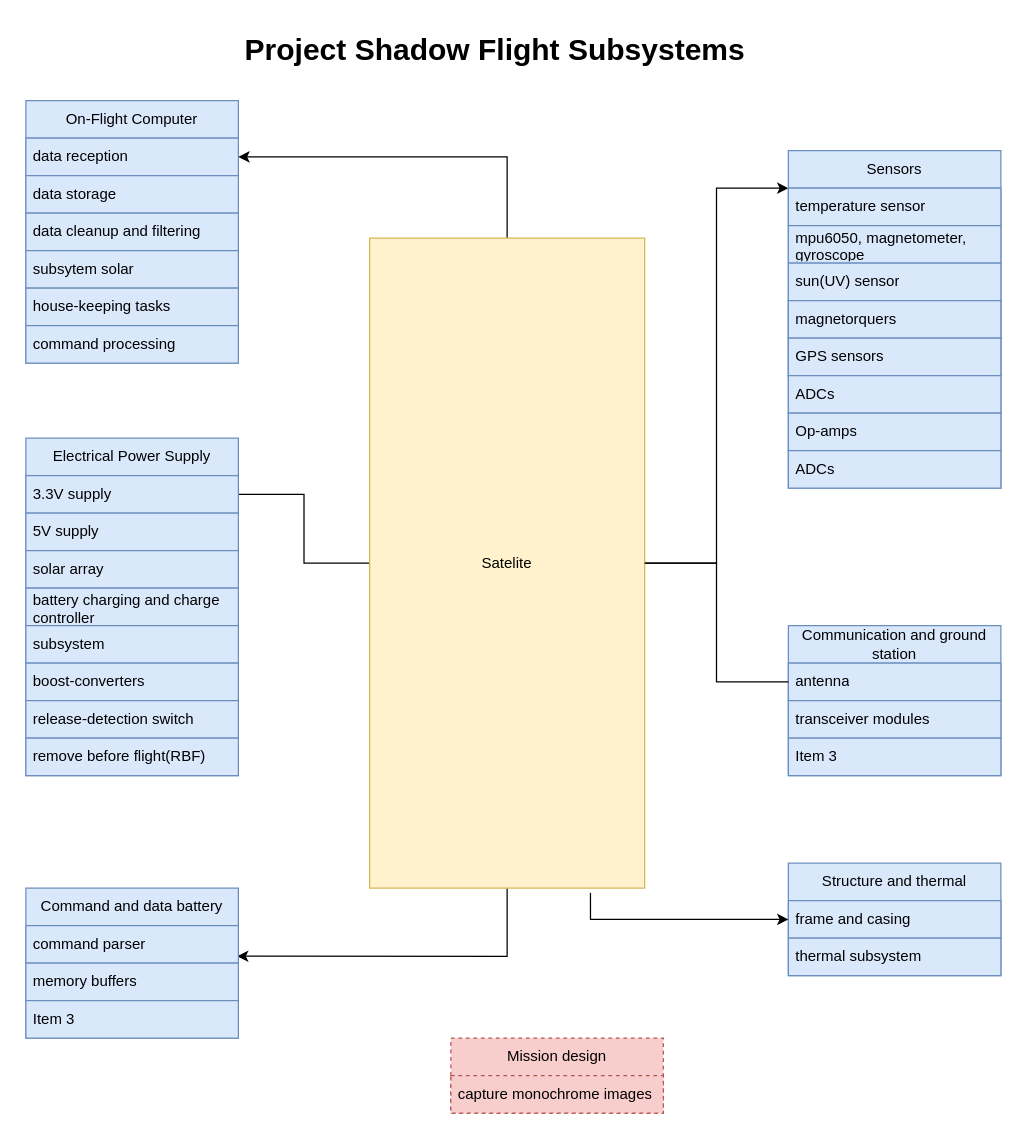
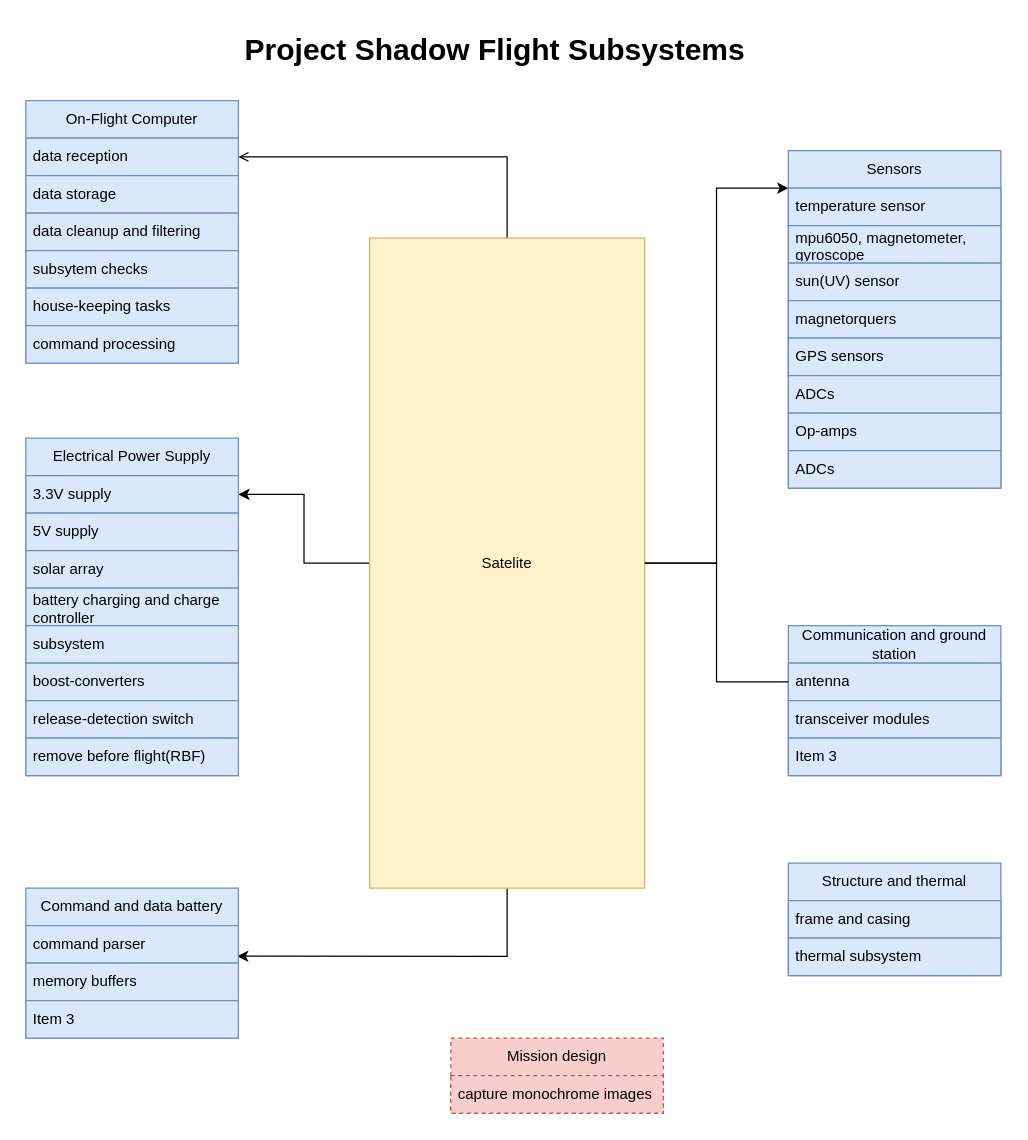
  <mxCell id="0" />
  <mxCell id="1" parent="0" />
  <mxCell id="2" value="" style="whiteSpace=wrap;html=1;rounded=0;fillColor=#dae8fc;strokeColor=#6c8ebf;" vertex="1" parent="1"><mxGeometry x="630" y="240" width="170" height="30" as="geometry" /></mxCell>
  <mxCell id="3" value="" style="whiteSpace=wrap;html=1;rounded=0;fillColor=#dae8fc;strokeColor=#6c8ebf;" vertex="1" parent="1"><mxGeometry x="630" y="270" width="170" height="30" as="geometry" /></mxCell>
  <mxCell id="4" value="" style="whiteSpace=wrap;html=1;rounded=0;fillColor=#dae8fc;strokeColor=#6c8ebf;" vertex="1" parent="1"><mxGeometry x="630" y="300" width="170" height="30" as="geometry" /></mxCell>
  <mxCell id="5" value="" style="whiteSpace=wrap;html=1;rounded=0;fillColor=#dae8fc;strokeColor=#6c8ebf;" vertex="1" parent="1"><mxGeometry x="630" y="330" width="170" height="30" as="geometry" /></mxCell>
  <mxCell id="6" value="" style="whiteSpace=wrap;html=1;rounded=0;fillColor=#dae8fc;strokeColor=#6c8ebf;" vertex="1" parent="1"><mxGeometry x="630" y="360" width="170" height="30" as="geometry" /></mxCell>
  <mxCell id="7" value="" style="whiteSpace=wrap;html=1;rounded=0;fillColor=#dae8fc;strokeColor=#6c8ebf;" vertex="1" parent="1"><mxGeometry x="630" y="240" width="170" height="30" as="geometry" /></mxCell>
  <mxCell id="8" value="" style="whiteSpace=wrap;html=1;rounded=0;fillColor=#dae8fc;strokeColor=#6c8ebf;" vertex="1" parent="1"><mxGeometry x="630" y="270" width="170" height="30" as="geometry" /></mxCell>
  <mxCell id="9" value="" style="whiteSpace=wrap;html=1;rounded=0;fillColor=#dae8fc;strokeColor=#6c8ebf;" vertex="1" parent="1"><mxGeometry x="20" y="200" width="170" height="30" as="geometry" /></mxCell>
  <mxCell id="10" value="" style="whiteSpace=wrap;html=1;rounded=0;fillColor=#dae8fc;strokeColor=#6c8ebf;" vertex="1" parent="1"><mxGeometry x="20" y="230" width="170" height="30" as="geometry" /></mxCell>
  <mxCell id="11" value="" style="whiteSpace=wrap;html=1;rounded=0;fillColor=#dae8fc;strokeColor=#6c8ebf;" vertex="1" parent="1"><mxGeometry x="20" y="260" width="170" height="30" as="geometry" /></mxCell>
  <mxCell id="12" value="" style="whiteSpace=wrap;html=1;rounded=0;fillColor=#dae8fc;strokeColor=#6c8ebf;" vertex="1" parent="1"><mxGeometry x="20" y="500" width="170" height="30" as="geometry" /></mxCell>
  <mxCell id="13" value="" style="whiteSpace=wrap;html=1;rounded=0;fillColor=#dae8fc;strokeColor=#6c8ebf;" vertex="1" parent="1"><mxGeometry x="20" y="530" width="170" height="30" as="geometry" /></mxCell>
  <mxCell id="14" value="" style="whiteSpace=wrap;html=1;rounded=0;fillColor=#dae8fc;strokeColor=#6c8ebf;" vertex="1" parent="1"><mxGeometry x="20" y="560" width="170" height="30" as="geometry" /></mxCell>
  <mxCell id="15" value="" style="whiteSpace=wrap;html=1;rounded=0;fillColor=#dae8fc;strokeColor=#6c8ebf;" vertex="1" parent="1"><mxGeometry x="20" y="590" width="170" height="30" as="geometry" /></mxCell>
  <mxCell id="16" value="" style="whiteSpace=wrap;html=1;rounded=0;fillColor=#dae8fc;strokeColor=#6c8ebf;" vertex="1" parent="1"><mxGeometry x="20" y="470" width="170" height="30" as="geometry" /></mxCell>
  <mxCell id="17" value="On-Flight Computer" style="swimlane;fontStyle=0;childLayout=stackLayout;horizontal=1;startSize=30;horizontalStack=0;resizeParent=1;resizeParentMax=0;resizeLast=0;collapsible=1;marginBottom=0;whiteSpace=wrap;html=1;fillColor=#dae8fc;strokeColor=#6c8ebf;" vertex="1" parent="1"><mxGeometry x="20" y="80" width="170" height="120" as="geometry" /></mxCell>
  <mxCell id="18" value="data reception" style="text;strokeColor=#6c8ebf;fillColor=#dae8fc;align=left;verticalAlign=middle;spacingLeft=4;spacingRight=4;overflow=hidden;points=[[0,0.5],[1,0.5]];portConstraint=eastwest;rotatable=0;whiteSpace=wrap;html=1;" vertex="1" parent="17"><mxGeometry y="30" width="170" height="30" as="geometry" /></mxCell>
  <mxCell id="19" value="data storage" style="text;strokeColor=#6c8ebf;fillColor=#dae8fc;align=left;verticalAlign=middle;spacingLeft=4;spacingRight=4;overflow=hidden;points=[[0,0.5],[1,0.5]];portConstraint=eastwest;rotatable=0;whiteSpace=wrap;html=1;" vertex="1" parent="17"><mxGeometry y="60" width="170" height="30" as="geometry" /></mxCell>
  <mxCell id="20" value="data cleanup and filtering" style="text;strokeColor=#6c8ebf;fillColor=#dae8fc;align=left;verticalAlign=middle;spacingLeft=4;spacingRight=4;overflow=hidden;points=[[0,0.5],[1,0.5]];portConstraint=eastwest;rotatable=0;whiteSpace=wrap;html=1;" vertex="1" parent="17"><mxGeometry y="90" width="170" height="30" as="geometry" /></mxCell>
- <mxCell id="21" style="edgeStyle=orthogonalEdgeStyle;rounded=0;orthogonalLoop=1;jettySize=auto;html=1;entryX=1;entryY=0.5;entryDx=0;entryDy=0;" edge="1" parent="1" source="25" target="18"><mxGeometry relative="1" as="geometry" /></mxCell>
- <mxCell id="22" style="edgeStyle=orthogonalEdgeStyle;rounded=0;orthogonalLoop=1;jettySize=auto;html=1;endArrow=none;" edge="1" parent="1" source="25" target="27"><mxGeometry relative="1" as="geometry" /></mxCell>
+ <mxCell id="21" style="edgeStyle=orthogonalEdgeStyle;rounded=0;orthogonalLoop=1;jettySize=auto;html=1;entryX=1;entryY=0.5;entryDx=0;entryDy=0;endArrow=open;" edge="1" parent="1" source="25" target="18"><mxGeometry relative="1" as="geometry" /></mxCell>
+ <mxCell id="22" style="edgeStyle=orthogonalEdgeStyle;rounded=0;orthogonalLoop=1;jettySize=auto;html=1;" edge="1" parent="1" source="25" target="27"><mxGeometry relative="1" as="geometry" /></mxCell>
  <mxCell id="23" style="edgeStyle=orthogonalEdgeStyle;rounded=0;orthogonalLoop=1;jettySize=auto;html=1;entryX=0.994;entryY=0.815;entryDx=0;entryDy=0;entryPerimeter=0;" edge="1" parent="1" source="25" target="31"><mxGeometry relative="1" as="geometry" /></mxCell>
  <mxCell id="24" style="edgeStyle=orthogonalEdgeStyle;rounded=0;orthogonalLoop=1;jettySize=auto;html=1;entryX=0;entryY=0.25;entryDx=0;entryDy=0;" edge="1" parent="1" source="25" target="34"><mxGeometry relative="1" as="geometry" /></mxCell>
  <mxCell id="25" value="Satelite" style="whiteSpace=wrap;html=1;fillColor=#fff2cc;strokeColor=#d6b656;rounded=0;" vertex="1" parent="1"><mxGeometry x="295" y="190" width="220" height="520" as="geometry" /></mxCell>
  <mxCell id="26" value="Electrical Power Supply" style="swimlane;fontStyle=0;childLayout=stackLayout;horizontal=1;startSize=30;horizontalStack=0;resizeParent=1;resizeParentMax=0;resizeLast=0;collapsible=1;marginBottom=0;whiteSpace=wrap;html=1;fillColor=#dae8fc;strokeColor=#6c8ebf;" vertex="1" parent="1"><mxGeometry x="20" y="350" width="170" height="120" as="geometry" /></mxCell>
  <mxCell id="27" value="3.3V supply" style="text;strokeColor=#6c8ebf;fillColor=#dae8fc;align=left;verticalAlign=middle;spacingLeft=4;spacingRight=4;overflow=hidden;points=[[0,0.5],[1,0.5]];portConstraint=eastwest;rotatable=0;whiteSpace=wrap;html=1;" vertex="1" parent="26"><mxGeometry y="30" width="170" height="30" as="geometry" /></mxCell>
  <mxCell id="28" value="5V supply" style="text;strokeColor=#6c8ebf;fillColor=#dae8fc;align=left;verticalAlign=middle;spacingLeft=4;spacingRight=4;overflow=hidden;points=[[0,0.5],[1,0.5]];portConstraint=eastwest;rotatable=0;whiteSpace=wrap;html=1;" vertex="1" parent="26"><mxGeometry y="60" width="170" height="30" as="geometry" /></mxCell>
  <mxCell id="29" value="solar array" style="text;strokeColor=#6c8ebf;fillColor=#dae8fc;align=left;verticalAlign=middle;spacingLeft=4;spacingRight=4;overflow=hidden;points=[[0,0.5],[1,0.5]];portConstraint=eastwest;rotatable=0;whiteSpace=wrap;html=1;" vertex="1" parent="26"><mxGeometry y="90" width="170" height="30" as="geometry" /></mxCell>
  <mxCell id="30" value="Command and data battery" style="swimlane;fontStyle=0;childLayout=stackLayout;horizontal=1;startSize=30;horizontalStack=0;resizeParent=1;resizeParentMax=0;resizeLast=0;collapsible=1;marginBottom=0;whiteSpace=wrap;html=1;fillColor=#dae8fc;strokeColor=#6c8ebf;" vertex="1" parent="1"><mxGeometry x="20" y="710" width="170" height="120" as="geometry" /></mxCell>
  <mxCell id="31" value="command parser" style="text;strokeColor=#6c8ebf;fillColor=#dae8fc;align=left;verticalAlign=middle;spacingLeft=4;spacingRight=4;overflow=hidden;points=[[0,0.5],[1,0.5]];portConstraint=eastwest;rotatable=0;whiteSpace=wrap;html=1;" vertex="1" parent="30"><mxGeometry y="30" width="170" height="30" as="geometry" /></mxCell>
  <mxCell id="32" value="memory buffers" style="text;strokeColor=#6c8ebf;fillColor=#dae8fc;align=left;verticalAlign=middle;spacingLeft=4;spacingRight=4;overflow=hidden;points=[[0,0.5],[1,0.5]];portConstraint=eastwest;rotatable=0;whiteSpace=wrap;html=1;" vertex="1" parent="30"><mxGeometry y="60" width="170" height="30" as="geometry" /></mxCell>
  <mxCell id="33" value="Item 3" style="text;strokeColor=#6c8ebf;fillColor=#dae8fc;align=left;verticalAlign=middle;spacingLeft=4;spacingRight=4;overflow=hidden;points=[[0,0.5],[1,0.5]];portConstraint=eastwest;rotatable=0;whiteSpace=wrap;html=1;" vertex="1" parent="30"><mxGeometry y="90" width="170" height="30" as="geometry" /></mxCell>
  <mxCell id="34" value="Sensors" style="swimlane;fontStyle=0;childLayout=stackLayout;horizontal=1;startSize=30;horizontalStack=0;resizeParent=1;resizeParentMax=0;resizeLast=0;collapsible=1;marginBottom=0;whiteSpace=wrap;html=1;fillColor=#dae8fc;strokeColor=#6c8ebf;" vertex="1" parent="1"><mxGeometry x="630" y="120" width="170" height="120" as="geometry" /></mxCell>
  <mxCell id="35" value="temperature sensor" style="text;strokeColor=#6c8ebf;fillColor=#dae8fc;align=left;verticalAlign=middle;spacingLeft=4;spacingRight=4;overflow=hidden;points=[[0,0.5],[1,0.5]];portConstraint=eastwest;rotatable=0;whiteSpace=wrap;html=1;" vertex="1" parent="34"><mxGeometry y="30" width="170" height="30" as="geometry" /></mxCell>
  <mxCell id="36" value="mpu6050, magnetometer, gyroscope" style="text;strokeColor=#6c8ebf;fillColor=#dae8fc;align=left;verticalAlign=middle;spacingLeft=4;spacingRight=4;overflow=hidden;points=[[0,0.5],[1,0.5]];portConstraint=eastwest;rotatable=0;whiteSpace=wrap;html=1;" vertex="1" parent="34"><mxGeometry y="60" width="170" height="30" as="geometry" /></mxCell>
  <mxCell id="37" value="sun(UV) sensor" style="text;strokeColor=#6c8ebf;fillColor=#dae8fc;align=left;verticalAlign=middle;spacingLeft=4;spacingRight=4;overflow=hidden;points=[[0,0.5],[1,0.5]];portConstraint=eastwest;rotatable=0;whiteSpace=wrap;html=1;" vertex="1" parent="34"><mxGeometry y="90" width="170" height="30" as="geometry" /></mxCell>
  <mxCell id="38" value="Communication and ground station" style="swimlane;fontStyle=0;childLayout=stackLayout;horizontal=1;startSize=30;horizontalStack=0;resizeParent=1;resizeParentMax=0;resizeLast=0;collapsible=1;marginBottom=0;whiteSpace=wrap;html=1;fillColor=#dae8fc;strokeColor=#6c8ebf;" vertex="1" parent="1"><mxGeometry x="630" y="500" width="170" height="120" as="geometry" /></mxCell>
  <mxCell id="39" value="antenna" style="text;strokeColor=#6c8ebf;fillColor=#dae8fc;align=left;verticalAlign=middle;spacingLeft=4;spacingRight=4;overflow=hidden;points=[[0,0.5],[1,0.5]];portConstraint=eastwest;rotatable=0;whiteSpace=wrap;html=1;" vertex="1" parent="38"><mxGeometry y="30" width="170" height="30" as="geometry" /></mxCell>
  <mxCell id="40" value="transceiver modules" style="text;strokeColor=#6c8ebf;fillColor=#dae8fc;align=left;verticalAlign=middle;spacingLeft=4;spacingRight=4;overflow=hidden;points=[[0,0.5],[1,0.5]];portConstraint=eastwest;rotatable=0;whiteSpace=wrap;html=1;" vertex="1" parent="38"><mxGeometry y="60" width="170" height="30" as="geometry" /></mxCell>
  <mxCell id="41" value="Item 3" style="text;strokeColor=#6c8ebf;fillColor=#dae8fc;align=left;verticalAlign=middle;spacingLeft=4;spacingRight=4;overflow=hidden;points=[[0,0.5],[1,0.5]];portConstraint=eastwest;rotatable=0;whiteSpace=wrap;html=1;" vertex="1" parent="38"><mxGeometry y="90" width="170" height="30" as="geometry" /></mxCell>
  <mxCell id="42" value="Structure and thermal" style="swimlane;fontStyle=0;childLayout=stackLayout;horizontal=1;startSize=30;horizontalStack=0;resizeParent=1;resizeParentMax=0;resizeLast=0;collapsible=1;marginBottom=0;whiteSpace=wrap;html=1;fillColor=#dae8fc;strokeColor=#6c8ebf;" vertex="1" parent="1"><mxGeometry x="630" y="690" width="170" height="90" as="geometry" /></mxCell>
  <mxCell id="43" value="frame and casing&amp;nbsp;" style="text;strokeColor=#6c8ebf;fillColor=#dae8fc;align=left;verticalAlign=middle;spacingLeft=4;spacingRight=4;overflow=hidden;points=[[0,0.5],[1,0.5]];portConstraint=eastwest;rotatable=0;whiteSpace=wrap;html=1;" vertex="1" parent="42"><mxGeometry y="30" width="170" height="30" as="geometry" /></mxCell>
  <mxCell id="44" value="thermal subsystem" style="text;strokeColor=#6c8ebf;fillColor=#dae8fc;align=left;verticalAlign=middle;spacingLeft=4;spacingRight=4;overflow=hidden;points=[[0,0.5],[1,0.5]];portConstraint=eastwest;rotatable=0;whiteSpace=wrap;html=1;" vertex="1" parent="42"><mxGeometry y="60" width="170" height="30" as="geometry" /></mxCell>
  <mxCell id="45" value="Mission design" style="swimlane;fontStyle=0;childLayout=stackLayout;horizontal=1;startSize=30;horizontalStack=0;resizeParent=1;resizeParentMax=0;resizeLast=0;collapsible=1;marginBottom=0;whiteSpace=wrap;html=1;dashed=1;fillColor=#f8cecc;strokeColor=#b85450;" vertex="1" parent="1"><mxGeometry x="360" y="830" width="170" height="60" as="geometry" /></mxCell>
  <mxCell id="46" value="capture monochrome images" style="text;strokeColor=#b85450;fillColor=#f8cecc;align=left;verticalAlign=middle;spacingLeft=4;spacingRight=4;overflow=hidden;points=[[0,0.5],[1,0.5]];portConstraint=eastwest;rotatable=0;whiteSpace=wrap;html=1;dashed=1;" vertex="1" parent="45"><mxGeometry y="30" width="170" height="30" as="geometry" /></mxCell>
  <mxCell id="47" value="battery charging and charge controller" style="text;strokeColor=#6c8ebf;fillColor=#dae8fc;align=left;verticalAlign=middle;spacingLeft=4;spacingRight=4;overflow=hidden;points=[[0,0.5],[1,0.5]];portConstraint=eastwest;rotatable=0;whiteSpace=wrap;html=1;rounded=0;" vertex="1" parent="1"><mxGeometry x="20" y="470" width="170" height="30" as="geometry" /></mxCell>
  <mxCell id="48" value="subsystem" style="text;strokeColor=#6c8ebf;fillColor=#dae8fc;align=left;verticalAlign=middle;spacingLeft=4;spacingRight=4;overflow=hidden;points=[[0,0.5],[1,0.5]];portConstraint=eastwest;rotatable=0;whiteSpace=wrap;html=1;" vertex="1" parent="1"><mxGeometry x="20" y="500" width="170" height="30" as="geometry" /></mxCell>
  <mxCell id="49" value="boost-converters" style="text;strokeColor=#6c8ebf;fillColor=#dae8fc;align=left;verticalAlign=middle;spacingLeft=4;spacingRight=4;overflow=hidden;points=[[0,0.5],[1,0.5]];portConstraint=eastwest;rotatable=0;whiteSpace=wrap;html=1;" vertex="1" parent="1"><mxGeometry x="20" y="530" width="170" height="30" as="geometry" /></mxCell>
  <mxCell id="50" value="release-detection switch" style="text;strokeColor=#6c8ebf;fillColor=#dae8fc;align=left;verticalAlign=middle;spacingLeft=4;spacingRight=4;overflow=hidden;points=[[0,0.5],[1,0.5]];portConstraint=eastwest;rotatable=0;whiteSpace=wrap;html=1;" vertex="1" parent="1"><mxGeometry x="20" y="560" width="170" height="30" as="geometry" /></mxCell>
  <mxCell id="51" value="remove before flight(RBF)" style="text;strokeColor=#6c8ebf;fillColor=#dae8fc;align=left;verticalAlign=middle;spacingLeft=4;spacingRight=4;overflow=hidden;points=[[0,0.5],[1,0.5]];portConstraint=eastwest;rotatable=0;whiteSpace=wrap;html=1;" vertex="1" parent="1"><mxGeometry x="20" y="590" width="170" height="30" as="geometry" /></mxCell>
  <mxCell id="52" value="magnetorquers" style="text;strokeColor=#6c8ebf;fillColor=#dae8fc;align=left;verticalAlign=middle;spacingLeft=4;spacingRight=4;overflow=hidden;points=[[0,0.5],[1,0.5]];portConstraint=eastwest;rotatable=0;whiteSpace=wrap;html=1;" vertex="1" parent="1"><mxGeometry x="630" y="240" width="170" height="30" as="geometry" /></mxCell>
  <mxCell id="53" value="GPS sensors" style="text;strokeColor=#6c8ebf;fillColor=#dae8fc;align=left;verticalAlign=middle;spacingLeft=4;spacingRight=4;overflow=hidden;points=[[0,0.5],[1,0.5]];portConstraint=eastwest;rotatable=0;whiteSpace=wrap;html=1;" vertex="1" parent="1"><mxGeometry x="630" y="270" width="170" height="30" as="geometry" /></mxCell>
  <mxCell id="54" value="ADCs" style="text;strokeColor=#6c8ebf;fillColor=#dae8fc;align=left;verticalAlign=middle;spacingLeft=4;spacingRight=4;overflow=hidden;points=[[0,0.5],[1,0.5]];portConstraint=eastwest;rotatable=0;whiteSpace=wrap;html=1;" vertex="1" parent="1"><mxGeometry x="630" y="300" width="170" height="30" as="geometry" /></mxCell>
  <mxCell id="55" value="Op-amps" style="text;strokeColor=#6c8ebf;fillColor=#dae8fc;align=left;verticalAlign=middle;spacingLeft=4;spacingRight=4;overflow=hidden;points=[[0,0.5],[1,0.5]];portConstraint=eastwest;rotatable=0;whiteSpace=wrap;html=1;" vertex="1" parent="1"><mxGeometry x="630" y="330" width="170" height="30" as="geometry" /></mxCell>
  <mxCell id="56" value="ADCs" style="text;strokeColor=#6c8ebf;fillColor=#dae8fc;align=left;verticalAlign=middle;spacingLeft=4;spacingRight=4;overflow=hidden;points=[[0,0.5],[1,0.5]];portConstraint=eastwest;rotatable=0;whiteSpace=wrap;html=1;" vertex="1" parent="1"><mxGeometry x="630" y="360" width="170" height="30" as="geometry" /></mxCell>
- <mxCell id="57" value="subsytem solar" style="text;strokeColor=#6c8ebf;fillColor=#dae8fc;align=left;verticalAlign=middle;spacingLeft=4;spacingRight=4;overflow=hidden;points=[[0,0.5],[1,0.5]];portConstraint=eastwest;rotatable=0;whiteSpace=wrap;html=1;" vertex="1" parent="1"><mxGeometry x="20" y="200" width="170" height="30" as="geometry" /></mxCell>
+ <mxCell id="57" value="subsytem checks" style="text;strokeColor=#6c8ebf;fillColor=#dae8fc;align=left;verticalAlign=middle;spacingLeft=4;spacingRight=4;overflow=hidden;points=[[0,0.5],[1,0.5]];portConstraint=eastwest;rotatable=0;whiteSpace=wrap;html=1;" vertex="1" parent="1"><mxGeometry x="20" y="200" width="170" height="30" as="geometry" /></mxCell>
  <mxCell id="58" value="house-keeping tasks&amp;nbsp;" style="text;strokeColor=#6c8ebf;fillColor=#dae8fc;align=left;verticalAlign=middle;spacingLeft=4;spacingRight=4;overflow=hidden;points=[[0,0.5],[1,0.5]];portConstraint=eastwest;rotatable=0;whiteSpace=wrap;html=1;" vertex="1" parent="1"><mxGeometry x="20" y="230" width="170" height="30" as="geometry" /></mxCell>
  <mxCell id="59" value="command processing" style="text;strokeColor=#6c8ebf;fillColor=#dae8fc;align=left;verticalAlign=middle;spacingLeft=4;spacingRight=4;overflow=hidden;points=[[0,0.5],[1,0.5]];portConstraint=eastwest;rotatable=0;whiteSpace=wrap;html=1;" vertex="1" parent="1"><mxGeometry x="20" y="260" width="170" height="30" as="geometry" /></mxCell>
  <mxCell id="60" style="edgeStyle=orthogonalEdgeStyle;rounded=0;orthogonalLoop=1;jettySize=auto;html=1;endArrow=none;" edge="1" parent="1" source="25" target="39"><mxGeometry relative="1" as="geometry" /></mxCell>
- <mxCell id="61" style="edgeStyle=orthogonalEdgeStyle;rounded=0;orthogonalLoop=1;jettySize=auto;html=1;exitX=0.803;exitY=1.007;exitDx=0;exitDy=0;exitPerimeter=0;" edge="1" parent="1" source="25" target="43"><mxGeometry relative="1" as="geometry" /></mxCell>
  <mxCell id="62" value="Project Shadow Flight Subsystems" style="text;strokeColor=none;fillColor=none;html=1;fontSize=24;fontStyle=1;verticalAlign=middle;align=center;" vertex="1" parent="1"><mxGeometry x="345" y="20" width="100" height="40" as="geometry" /></mxCell>
